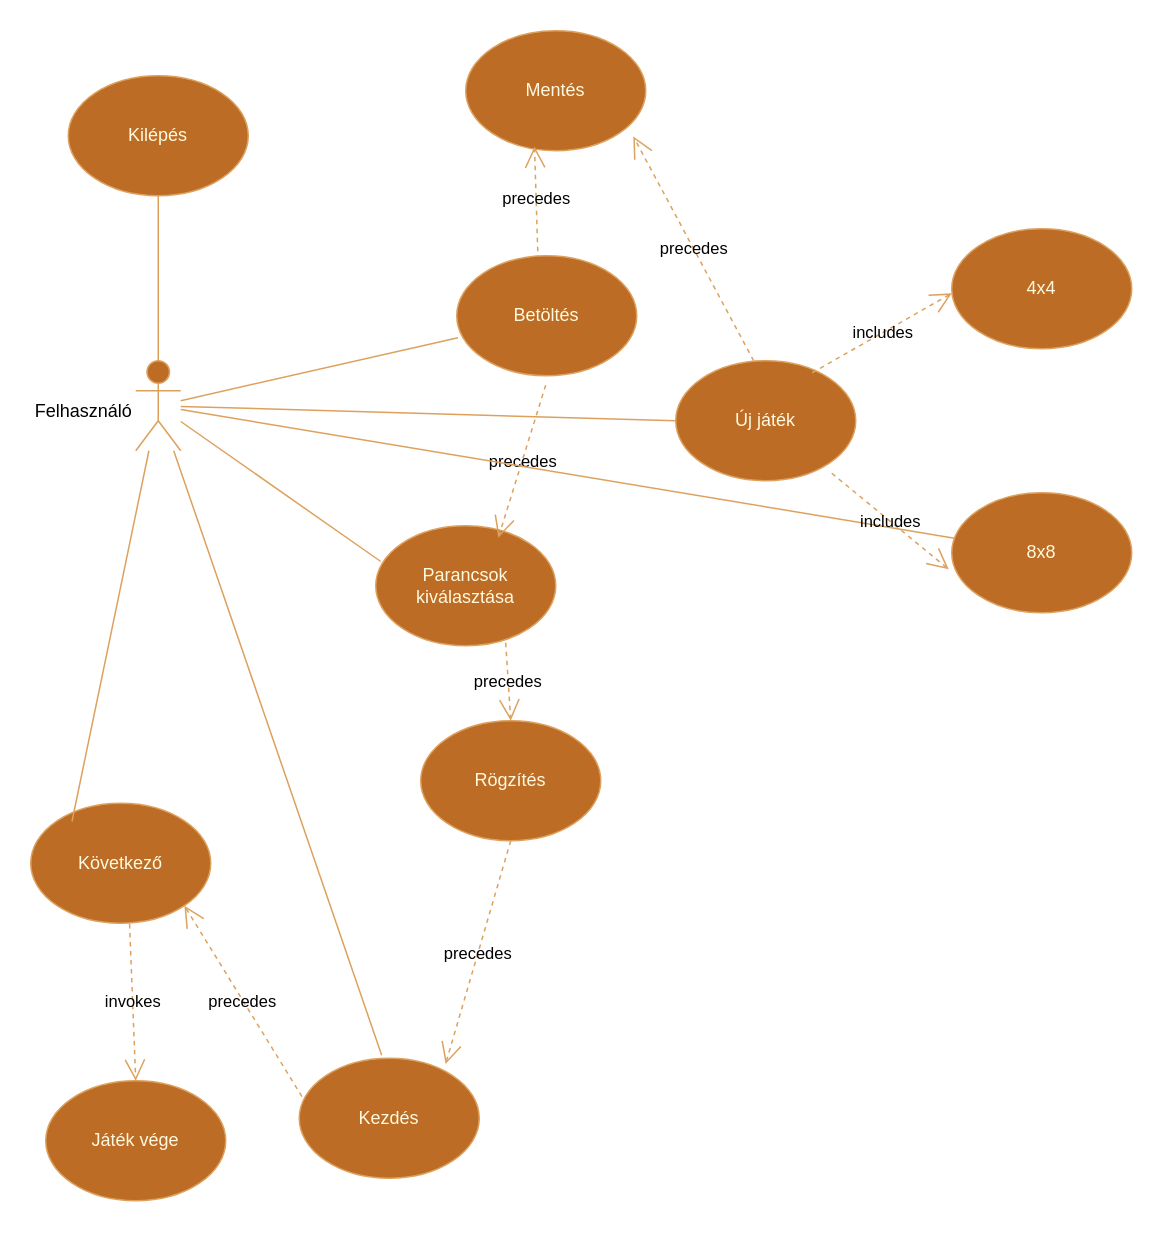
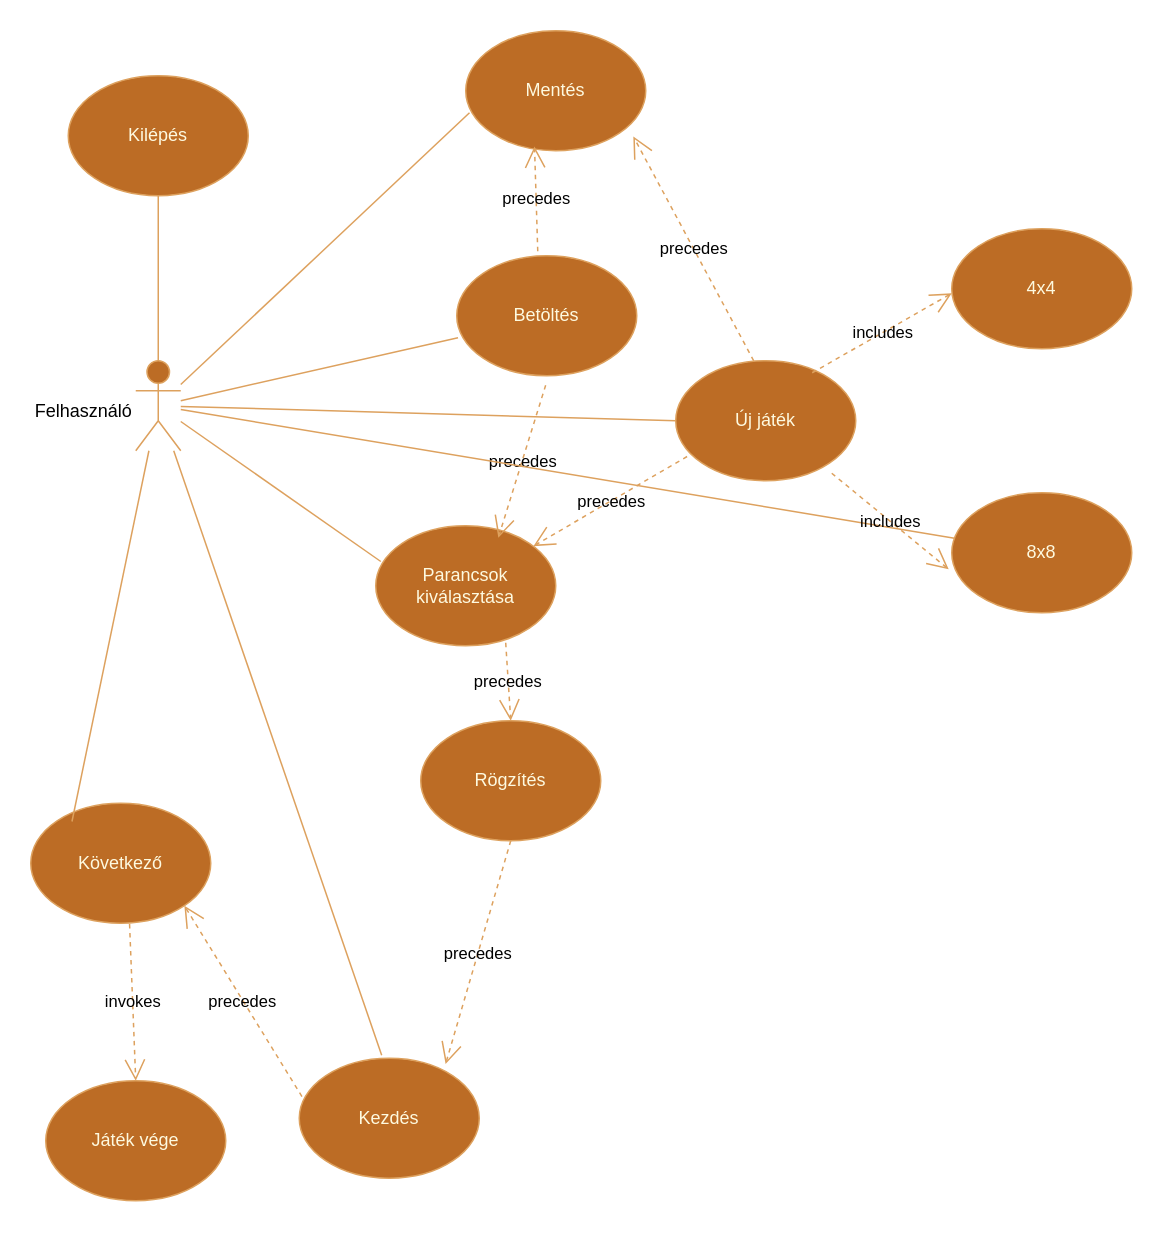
  <mxCell id="0" />
  <mxCell id="1" parent="0" />
  <mxCell id="2" value="Felhasználó" style="shape=umlActor;verticalLabelPosition=bottom;verticalAlign=top;outlineConnect=0;labelBackgroundColor=none;fillColor=#BC6C25;strokeColor=#DDA15E;fontColor=#000000;html=1;align=center;spacingTop=-40;spacingLeft=-100;rounded=0;" parent="1" vertex="1"><mxGeometry x="90" y="240" width="30" height="60" as="geometry" /></mxCell>
  <mxCell id="3" value="Kilépés" style="ellipse;whiteSpace=wrap;html=1;labelBackgroundColor=none;fillColor=#BC6C25;strokeColor=#DDA15E;fontColor=#FEFAE0;rounded=0;" parent="1" vertex="1"><mxGeometry x="45" y="50" width="120" height="80" as="geometry" /></mxCell>
  <mxCell id="4" value="" style="endArrow=none;html=1;rounded=0;exitX=0.5;exitY=0;exitDx=0;exitDy=0;exitPerimeter=0;entryX=0.5;entryY=1;entryDx=0;entryDy=0;labelBackgroundColor=none;strokeColor=#DDA15E;fontColor=default;" parent="1" source="2" target="3" edge="1"><mxGeometry width="50" height="50" relative="1" as="geometry"><mxPoint x="100" y="170" as="sourcePoint" /><mxPoint x="150" y="120" as="targetPoint" /></mxGeometry></mxCell>
  <mxCell id="5" value="&lt;div&gt;Mentés&lt;/div&gt;" style="ellipse;whiteSpace=wrap;html=1;labelBackgroundColor=none;fillColor=#BC6C25;strokeColor=#DDA15E;fontColor=#FEFAE0;rounded=0;" parent="1" vertex="1"><mxGeometry x="310" y="20" width="120" height="80" as="geometry" /></mxCell>
  <mxCell id="6" value="Betöltés" style="ellipse;whiteSpace=wrap;html=1;labelBackgroundColor=none;fillColor=#BC6C25;strokeColor=#DDA15E;fontColor=#FEFAE0;rounded=0;" parent="1" vertex="1"><mxGeometry x="304" y="170" width="120" height="80" as="geometry" /></mxCell>
  <mxCell id="7" value="Új játék" style="ellipse;whiteSpace=wrap;html=1;labelBackgroundColor=none;fillColor=#BC6C25;strokeColor=#DDA15E;fontColor=#FEFAE0;rounded=0;" parent="1" vertex="1"><mxGeometry x="450" y="240" width="120" height="80" as="geometry" /></mxCell>
  <mxCell id="8" value="" style="endArrow=none;html=1;rounded=0;entryX=0;entryY=0.5;entryDx=0;entryDy=0;labelBackgroundColor=none;strokeColor=#DDA15E;fontColor=default;" parent="1" source="2" target="7" edge="1"><mxGeometry width="50" height="50" relative="1" as="geometry"><mxPoint x="110" y="330" as="sourcePoint" /><mxPoint x="160" y="280" as="targetPoint" /></mxGeometry></mxCell>
  <mxCell id="9" value="" style="endArrow=none;html=1;rounded=0;entryX=0.007;entryY=0.683;entryDx=0;entryDy=0;entryPerimeter=0;labelBackgroundColor=none;strokeColor=#DDA15E;fontColor=default;" parent="1" source="2" target="6" edge="1"><mxGeometry width="50" height="50" relative="1" as="geometry"><mxPoint x="120" y="310" as="sourcePoint" /><mxPoint x="170" y="260" as="targetPoint" /></mxGeometry></mxCell>
+ <mxCell id="10" value="" style="endArrow=none;html=1;rounded=0;entryX=0.021;entryY=0.683;entryDx=0;entryDy=0;entryPerimeter=0;labelBackgroundColor=none;strokeColor=#DDA15E;fontColor=default;" parent="1" source="2" target="5" edge="1"><mxGeometry width="50" height="50" relative="1" as="geometry"><mxPoint x="160" y="190" as="sourcePoint" /><mxPoint x="210" y="140" as="targetPoint" /></mxGeometry></mxCell>
  <mxCell id="11" value="&lt;div&gt;precedes&lt;/div&gt;" style="endArrow=open;endSize=12;dashed=1;html=1;rounded=0;exitX=0.45;exitY=-0.037;exitDx=0;exitDy=0;entryX=0.382;entryY=0.965;entryDx=0;entryDy=0;entryPerimeter=0;exitPerimeter=0;labelBackgroundColor=none;strokeColor=#DDA15E;fontColor=#000000;" parent="1" source="6" target="5" edge="1"><mxGeometry width="160" relative="1" as="geometry"><mxPoint x="330" y="190" as="sourcePoint" /><mxPoint x="490" y="190" as="targetPoint" /></mxGeometry></mxCell>
  <mxCell id="12" value="&lt;div&gt;precedes&lt;/div&gt;" style="endArrow=open;endSize=12;dashed=1;html=1;rounded=0;exitX=0.433;exitY=0;exitDx=0;exitDy=0;entryX=0.931;entryY=0.881;entryDx=0;entryDy=0;entryPerimeter=0;exitPerimeter=0;labelBackgroundColor=none;strokeColor=#DDA15E;fontColor=#000000;" parent="1" source="7" target="5" edge="1"><mxGeometry width="160" relative="1" as="geometry"><mxPoint x="310" y="342" as="sourcePoint" /><mxPoint x="334" y="220" as="targetPoint" /></mxGeometry></mxCell>
  <mxCell id="13" value="Parancsok kiválasztása" style="ellipse;whiteSpace=wrap;html=1;labelBackgroundColor=none;fillColor=#BC6C25;strokeColor=#DDA15E;fontColor=#FEFAE0;rounded=0;" parent="1" vertex="1"><mxGeometry x="250" y="350" width="120" height="80" as="geometry" /></mxCell>
  <mxCell id="14" value="&lt;div&gt;Rögzítés&lt;/div&gt;" style="ellipse;whiteSpace=wrap;html=1;labelBackgroundColor=none;fillColor=#BC6C25;strokeColor=#DDA15E;fontColor=#FEFAE0;rounded=0;" parent="1" vertex="1"><mxGeometry x="280" y="480" width="120" height="80" as="geometry" /></mxCell>
  <mxCell id="15" value="&lt;div&gt;precedes&lt;/div&gt;" style="endArrow=open;endSize=12;dashed=1;html=1;rounded=0;exitX=0.494;exitY=1.079;exitDx=0;exitDy=0;entryX=0.681;entryY=0.1;entryDx=0;entryDy=0;entryPerimeter=0;exitPerimeter=0;labelBackgroundColor=none;strokeColor=#DDA15E;fontColor=#000000;" parent="1" source="6" target="13" edge="1"><mxGeometry width="160" relative="1" as="geometry"><mxPoint x="368" y="350" as="sourcePoint" /><mxPoint x="300" y="237" as="targetPoint" /></mxGeometry></mxCell>
+ <mxCell id="16" value="&lt;div&gt;precedes&lt;/div&gt;" style="endArrow=open;endSize=12;dashed=1;html=1;rounded=0;exitX=0.063;exitY=0.798;exitDx=0;exitDy=0;exitPerimeter=0;labelBackgroundColor=none;strokeColor=#DDA15E;fontColor=#000000;" parent="1" source="7" target="13" edge="1"><mxGeometry width="160" relative="1" as="geometry"><mxPoint x="450" y="326.5" as="sourcePoint" /><mxPoint x="382" y="213.5" as="targetPoint" /></mxGeometry></mxCell>
  <mxCell id="17" value="" style="endArrow=none;html=1;rounded=0;entryX=0.028;entryY=0.298;entryDx=0;entryDy=0;entryPerimeter=0;labelBackgroundColor=none;strokeColor=#DDA15E;fontColor=default;" parent="1" source="2" target="13" edge="1"><mxGeometry width="50" height="50" relative="1" as="geometry"><mxPoint x="130" y="280" as="sourcePoint" /><mxPoint x="460" y="290" as="targetPoint" /></mxGeometry></mxCell>
  <mxCell id="18" value="" style="endArrow=none;html=1;rounded=0;labelBackgroundColor=none;strokeColor=#DDA15E;fontColor=default;" parent="1" source="2" target="29" edge="1"><mxGeometry width="50" height="50" relative="1" as="geometry"><mxPoint x="130" y="290" as="sourcePoint" /><mxPoint x="263" y="384" as="targetPoint" /></mxGeometry></mxCell>
  <mxCell id="19" value="&lt;div&gt;precedes&lt;/div&gt;" style="endArrow=open;endSize=12;dashed=1;html=1;rounded=0;exitX=0.722;exitY=0.975;exitDx=0;exitDy=0;entryX=0.5;entryY=0;entryDx=0;entryDy=0;exitPerimeter=0;labelBackgroundColor=none;strokeColor=#DDA15E;fontColor=#000000;" parent="1" source="13" target="14" edge="1"><mxGeometry width="160" relative="1" as="geometry"><mxPoint x="468" y="314" as="sourcePoint" /><mxPoint x="365" y="374" as="targetPoint" /></mxGeometry></mxCell>
  <mxCell id="20" value="Kezdés" style="ellipse;whiteSpace=wrap;html=1;labelBackgroundColor=none;fillColor=#BC6C25;strokeColor=#DDA15E;fontColor=#FEFAE0;rounded=0;" parent="1" vertex="1"><mxGeometry x="199" y="705" width="120" height="80" as="geometry" /></mxCell>
  <mxCell id="21" value="Következő" style="ellipse;whiteSpace=wrap;html=1;labelBackgroundColor=none;fillColor=#BC6C25;strokeColor=#DDA15E;fontColor=#FEFAE0;rounded=0;" parent="1" vertex="1"><mxGeometry x="20" y="535" width="120" height="80" as="geometry" /></mxCell>
  <mxCell id="22" value="" style="endArrow=none;html=1;rounded=0;entryX=0.458;entryY=-0.025;entryDx=0;entryDy=0;entryPerimeter=0;labelBackgroundColor=none;strokeColor=#DDA15E;fontColor=default;" parent="1" source="2" target="20" edge="1"><mxGeometry width="50" height="50" relative="1" as="geometry"><mxPoint x="130" y="290" as="sourcePoint" /><mxPoint x="263" y="384" as="targetPoint" /></mxGeometry></mxCell>
  <mxCell id="23" value="" style="endArrow=none;html=1;rounded=0;entryX=0.229;entryY=0.152;entryDx=0;entryDy=0;entryPerimeter=0;labelBackgroundColor=none;strokeColor=#DDA15E;fontColor=default;" parent="1" source="2" target="21" edge="1"><mxGeometry width="50" height="50" relative="1" as="geometry"><mxPoint x="119" y="310" as="sourcePoint" /><mxPoint x="145" y="488" as="targetPoint" /></mxGeometry></mxCell>
  <mxCell id="24" value="&lt;div&gt;precedes&lt;/div&gt;" style="endArrow=open;endSize=12;dashed=1;html=1;rounded=0;exitX=0.5;exitY=1;exitDx=0;exitDy=0;entryX=0.813;entryY=0.048;entryDx=0;entryDy=0;entryPerimeter=0;labelBackgroundColor=none;strokeColor=#DDA15E;fontColor=#000000;" parent="1" source="14" target="20" edge="1"><mxGeometry width="160" relative="1" as="geometry"><mxPoint x="380" y="400" as="sourcePoint" /><mxPoint x="476" y="401" as="targetPoint" /></mxGeometry></mxCell>
  <mxCell id="25" value="&lt;div&gt;precedes&lt;/div&gt;" style="endArrow=open;endSize=12;dashed=1;html=1;rounded=0;exitX=0.015;exitY=0.319;exitDx=0;exitDy=0;entryX=1;entryY=1;entryDx=0;entryDy=0;exitPerimeter=0;labelBackgroundColor=none;strokeColor=#DDA15E;fontColor=#000000;" parent="1" source="20" target="21" edge="1"><mxGeometry width="160" relative="1" as="geometry"><mxPoint x="140" y="636" as="sourcePoint" /><mxPoint x="82" y="690" as="targetPoint" /></mxGeometry></mxCell>
  <mxCell id="26" value="&lt;div&gt;invokes&lt;/div&gt;" style="endArrow=open;endSize=12;dashed=1;html=1;rounded=0;exitX=0.549;exitY=1.006;exitDx=0;exitDy=0;exitPerimeter=0;entryX=0.5;entryY=0;entryDx=0;entryDy=0;labelBackgroundColor=none;strokeColor=#DDA15E;fontColor=#000000;" parent="1" source="21" target="27" edge="1"><mxGeometry width="160" relative="1" as="geometry"><mxPoint x="196" y="656" as="sourcePoint" /><mxPoint x="90" y="720" as="targetPoint" /></mxGeometry></mxCell>
  <mxCell id="27" value="Játék vége" style="ellipse;whiteSpace=wrap;html=1;labelBackgroundColor=none;fillColor=#BC6C25;strokeColor=#DDA15E;fontColor=#FEFAE0;rounded=0;" parent="1" vertex="1"><mxGeometry x="30" y="720" width="120" height="80" as="geometry" /></mxCell>
  <mxCell id="28" value="4x4" style="ellipse;whiteSpace=wrap;html=1;labelBackgroundColor=none;fillColor=#BC6C25;strokeColor=#DDA15E;fontColor=#FEFAE0;rounded=0;" vertex="1" parent="1"><mxGeometry x="634" y="152" width="120" height="80" as="geometry" /></mxCell>
  <mxCell id="29" value="8x8" style="ellipse;whiteSpace=wrap;html=1;labelBackgroundColor=none;fillColor=#BC6C25;strokeColor=#DDA15E;fontColor=#FEFAE0;rounded=0;" vertex="1" parent="1"><mxGeometry x="634" y="328" width="120" height="80" as="geometry" /></mxCell>
  <mxCell id="30" value="&lt;div&gt;includes&lt;/div&gt;" style="endArrow=open;endSize=12;dashed=1;html=1;rounded=0;labelBackgroundColor=none;strokeColor=#DDA15E;fontColor=#000000;entryX=-0.017;entryY=0.638;entryDx=0;entryDy=0;entryPerimeter=0;" edge="1" parent="1" target="29"><mxGeometry width="160" relative="1" as="geometry"><mxPoint x="554" y="315" as="sourcePoint" /><mxPoint x="454" y="420" as="targetPoint" /></mxGeometry></mxCell>
  <mxCell id="31" value="&lt;div&gt;includes&lt;/div&gt;" style="endArrow=open;endSize=12;dashed=1;html=1;rounded=0;labelBackgroundColor=none;strokeColor=#DDA15E;fontColor=#000000;entryX=0;entryY=0.538;entryDx=0;entryDy=0;entryPerimeter=0;exitX=0.758;exitY=0.1;exitDx=0;exitDy=0;exitPerimeter=0;" edge="1" parent="1" source="7" target="28"><mxGeometry width="160" relative="1" as="geometry"><mxPoint x="574" y="335" as="sourcePoint" /><mxPoint x="652" y="399" as="targetPoint" /></mxGeometry></mxCell>
